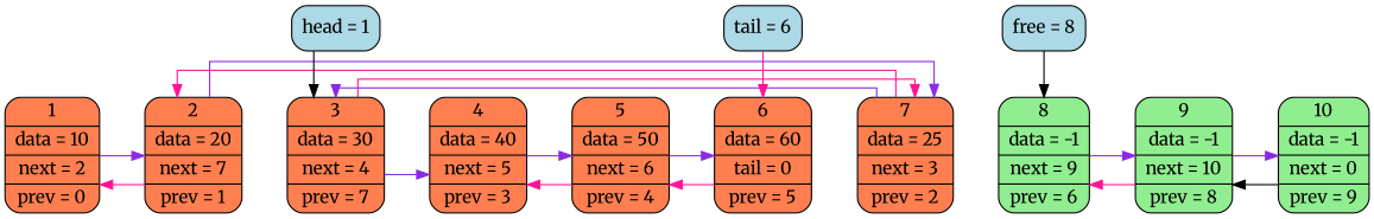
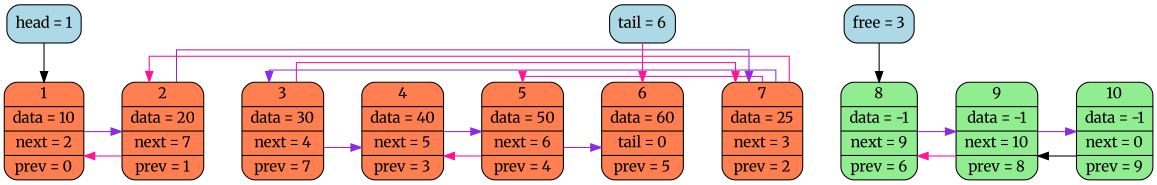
  digraph {
    fontname=Merriweather
    nodesep=0.5
    splines=ortho
    node [fillcolor=coral fontname=Merriweather shape=record style="rounded, filled"]
    edge [fontname=Merriweather weight=0]
    n1 [label="{ <i>1|<d>data = 10|<n>next = 2|<p>prev = 0 }"]
    n2 [label="{ <i>2|<d>data = 20|<n>next = 7|<p>prev = 1 }"]
    n3 [label="{ <i>3|<d>data = 30|<n>next = 4|<p>prev = 7 }"]
    n4 [label="{ <i>4|<d>data = 40|<n>next = 5|<p>prev = 3 }"]
    n5 [label="{ <i>5|<d>data = 50|<n>next = 6|<p>prev = 4 }"]
    n6 [label="{ <i>6|<d>data = 60|<n>tail = 0|<p>prev = 5 }"]
    n7 [label="{ <i>7|<d>data = 25|<n>next = 3|<p>prev = 2 }"]
    n8 [fillcolor=lightgreen label="{ <i>8|<d>data = -1|<n>next = 9|<p>prev = 6 }"]
    n9 [fillcolor=lightgreen label="{ <i>9|<d>data = -1|<n>next = 10|<p>prev = 8 }"]
    n10 [fillcolor=lightgreen label="{ <i>10|<d>data = -1|<n>next = 0|<p>prev = 9 }"]
-   n11 [fillcolor=lightblue label="free = 8" style="rounded,filled"]
+   n11 [fillcolor=lightblue label="free = 3" style="rounded,filled"]
    n12 [fillcolor=lightblue label="head = 1" style="rounded,filled"]
    n13 [fillcolor=lightblue label="tail = 6" style="rounded,filled"]
    subgraph sub_1 {
      rank=same
      n1
      n2
      n3
      n4
      n5
      n6
      n7
      n8
      n9
      n10
    }
    n1 -> n2 [style=invis weight=5000]
    n1 -> n2 [color=blueviolet]
    n2 -> n1 [color=deeppink]
    n2 -> n3 [style=invis weight=5000]
    n2 -> n7 [color=blueviolet]
    n3 -> n4 [style=invis weight=5000]
    n3 -> n4 [color=blueviolet]
    n3 -> n7 [color=deeppink]
    n4 -> n5 [style=invis weight=5000]
    n4 -> n5 [color=blueviolet]
    n5 -> n4 [color=deeppink]
    n5 -> n6 [style=invis weight=5000]
    n5 -> n6 [color=blueviolet]
-   n6 -> n5 [color=deeppink]
+   n7 -> n5 [color=deeppink]
    n6 -> n7 [style=invis weight=5000]
    n7 -> n2 [color=deeppink]
    n7 -> n3 [color=blueviolet]
    n7 -> n8 [style=invis weight=5000]
    n8 -> n9 [style=invis weight=5000]
    n8 -> n9 [color=blueviolet]
    n9 -> n8 [color=deeppink]
    n9 -> n10 [style=invis weight=5000]
    n9 -> n10 [color=blueviolet]
    n10 -> n9 [color=black]
    n11 -> n8 [weight=""]
-   n12 -> n3 [weight=""]
+   n12 -> n1 [weight=""]
    n13 -> n6 [color=deeppink weight=""]
  }
